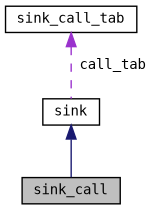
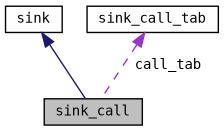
  digraph {
    fontname="DejaVu Sans Mono"
    node [color=black fillcolor=white fontname="DejaVu Sans Mono" fontsize=10 shape=record style=filled]
    edge [dir=back fontname="DejaVu Sans Mono" fontsize=10 labelfontname=Helvetica labelfontsize=10]
    n1 [fillcolor=grey75 fontcolor=black height=0.2 label=sink_call width=0.4]
    n2 [height=0.2 label=sink width=0.4]
    n3 [height=0.2 label=sink_call_tab width=0.4]
    n2 -> n1 [color=midnightblue style=solid]
-   n3 -> n2 [color=darkorchid3 label=" call_tab" style=dashed]
+   n3 -> n1 [color=darkorchid3 label=" call_tab" style=dashed]
  }
